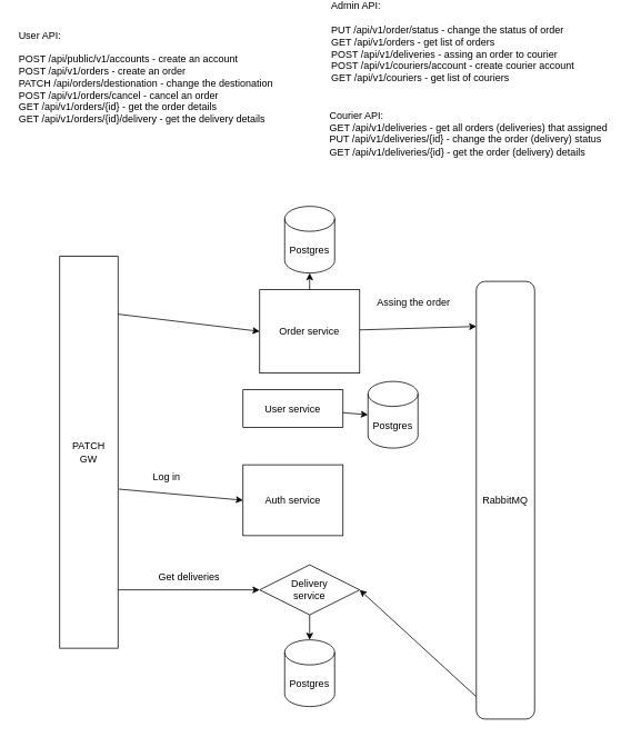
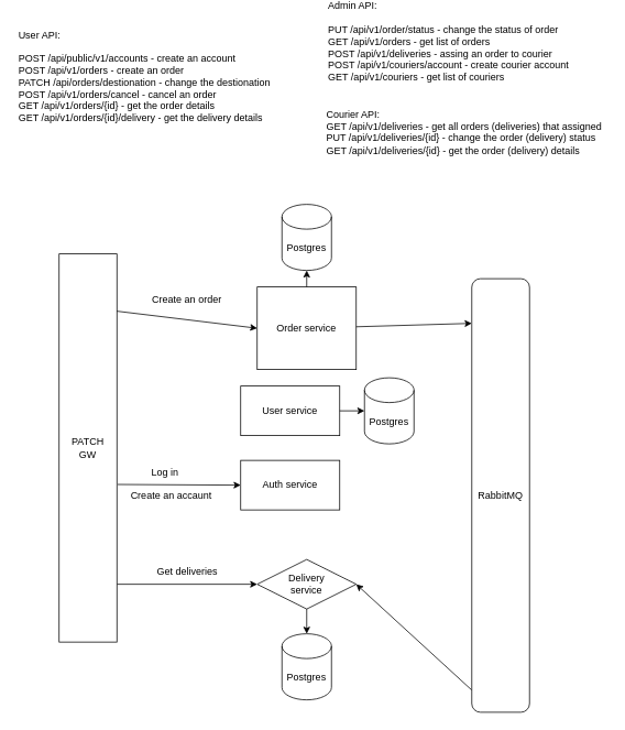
  <mxCell id="0" />
  <mxCell id="1" parent="0" />
  <mxCell id="2" value="Order service" style="rounded=0;whiteSpace=wrap;html=1;" parent="1" vertex="1"><mxGeometry x="311" y="340" width="120" height="100" as="geometry" /></mxCell>
  <mxCell id="3" style="rounded=0;orthogonalLoop=1;jettySize=auto;html=1;entryX=0;entryY=0.5;entryDx=0;entryDy=0;exitX=0.971;exitY=0.147;exitDx=0;exitDy=0;exitPerimeter=0;" parent="1" source="6" target="2" edge="1"><mxGeometry relative="1" as="geometry" /></mxCell>
  <mxCell id="4" style="rounded=0;orthogonalLoop=1;jettySize=auto;html=1;entryX=0;entryY=0.5;entryDx=0;entryDy=0;" parent="1" target="7" edge="1"><mxGeometry relative="1" as="geometry"><mxPoint x="141" y="700" as="sourcePoint" /></mxGeometry></mxCell>
  <mxCell id="5" style="rounded=0;orthogonalLoop=1;jettySize=auto;html=1;entryX=0;entryY=0.5;entryDx=0;entryDy=0;exitX=1.014;exitY=0.594;exitDx=0;exitDy=0;exitPerimeter=0;" parent="1" source="6" target="25" edge="1"><mxGeometry relative="1" as="geometry" /></mxCell>
  <mxCell id="6" value="PATCH&lt;br&gt;GW" style="rounded=0;whiteSpace=wrap;html=1;" parent="1" vertex="1"><mxGeometry x="71" y="300" width="70" height="470" as="geometry" /></mxCell>
  <mxCell id="7" value="Delivery&lt;br&gt;service" style="rhombus;whiteSpace=wrap;html=1;" parent="1" vertex="1"><mxGeometry x="311" y="670" width="120" height="60" as="geometry" /></mxCell>
- <mxCell id="8" value="User service" style="rounded=0;whiteSpace=wrap;html=1;" parent="1" vertex="1"><mxGeometry x="291" y="460" width="120" height="45" as="geometry" /></mxCell>
+ <mxCell id="8" value="User service" style="rounded=0;whiteSpace=wrap;html=1;" parent="1" vertex="1"><mxGeometry x="291" y="460" width="120" height="60" as="geometry" /></mxCell>
  <mxCell id="9" style="rounded=0;orthogonalLoop=1;jettySize=auto;html=1;entryX=1;entryY=0.5;entryDx=0;entryDy=0;exitX=0;exitY=0.949;exitDx=0;exitDy=0;exitPerimeter=0;" parent="1" source="10" target="7" edge="1"><mxGeometry relative="1" as="geometry" /></mxCell>
  <mxCell id="10" value="RabbitMQ" style="rounded=1;whiteSpace=wrap;html=1;" parent="1" vertex="1"><mxGeometry x="571" y="330" width="70" height="525" as="geometry" /></mxCell>
  <mxCell id="11" style="rounded=0;orthogonalLoop=1;jettySize=auto;html=1;entryX=0;entryY=0.103;entryDx=0;entryDy=0;entryPerimeter=0;" parent="1" source="2" target="10" edge="1"><mxGeometry relative="1" as="geometry" /></mxCell>
+ <mxCell id="12" value="&lt;div style=&quot;&quot;&gt;&lt;span style=&quot;background-color: initial;&quot;&gt;Create an accaunt&lt;/span&gt;&lt;/div&gt;&lt;div style=&quot;&quot;&gt;&lt;span style=&quot;background-color: initial;&quot;&gt;&lt;br&gt;&lt;/span&gt;&lt;/div&gt;" style="text;html=1;strokeColor=none;fillColor=none;align=left;verticalAlign=middle;whiteSpace=wrap;rounded=0;" parent="1" vertex="1"><mxGeometry x="156" y="590" width="110" height="20" as="geometry" /></mxCell>
  <mxCell id="13" value="User API:&lt;br&gt;&lt;br&gt;POST /api/public/v1/accounts - create an account&lt;br&gt;POST /api/v1/orders - create an order&lt;br&gt;PATCH /api/orders/destionation - change the destionation&lt;br&gt;POST /api/v1/orders/cancel - cancel an order&lt;br&gt;GET /api/v1/orders/{id} - get the order details&lt;br&gt;GET /api/v1/orders/{id}/delivery - get the delivery details" style="text;html=1;align=left;verticalAlign=middle;resizable=0;points=[];autosize=1;strokeColor=none;fillColor=none;" parent="1" vertex="1"><mxGeometry x="20" y="20" width="330" height="130" as="geometry" /></mxCell>
  <mxCell id="14" value="Admin API:&lt;br&gt;&lt;br&gt;PUT /api/v1/order/status - change the status of order&lt;br&gt;GET /api/v1/orders - get list of orders&lt;br&gt;POST /api/v1/deliveries&amp;nbsp;- assing an order to courier&lt;br&gt;POST /api/v1/couriers/account - create courier account&lt;br&gt;GET /api/v1/couriers - get list of couriers&lt;br&gt;&amp;nbsp;&amp;nbsp;" style="text;html=1;strokeColor=none;fillColor=none;align=left;verticalAlign=middle;whiteSpace=wrap;rounded=0;" parent="1" vertex="1"><mxGeometry x="395" y="30" width="340" height="40" as="geometry" /></mxCell>
  <mxCell id="15" value="&lt;div style=&quot;text-align: left;&quot;&gt;&lt;span style=&quot;background-color: initial;&quot;&gt;Courier API:&lt;/span&gt;&lt;/div&gt;&lt;div style=&quot;text-align: left;&quot;&gt;&lt;span style=&quot;background-color: initial;&quot;&gt;GET /api/v1/deliveries - get all orders (deliveries) that assigned&lt;/span&gt;&lt;/div&gt;&lt;div style=&quot;text-align: left;&quot;&gt;&lt;span style=&quot;background-color: initial;&quot;&gt;PUT /api/v1/deliveries/{id} - change the order (delivery) status&lt;/span&gt;&lt;/div&gt;&lt;div style=&quot;text-align: left;&quot;&gt;&lt;span style=&quot;background-color: initial;&quot;&gt;GET /api/v1/deliveries/{id} - get the order (delivery) details&lt;/span&gt;&lt;/div&gt;&lt;div style=&quot;text-align: left;&quot;&gt;&lt;span style=&quot;background-color: initial;&quot;&gt;&lt;br&gt;&lt;/span&gt;&lt;/div&gt;" style="text;html=1;strokeColor=none;fillColor=none;align=center;verticalAlign=middle;whiteSpace=wrap;rounded=0;" parent="1" vertex="1"><mxGeometry x="389" y="140" width="346" height="40" as="geometry" /></mxCell>
- <mxCell id="17" value="Assing the order" style="text;html=1;strokeColor=none;fillColor=none;align=center;verticalAlign=middle;whiteSpace=wrap;rounded=0;" parent="1" vertex="1"><mxGeometry x="441" y="340" width="110" height="30" as="geometry" /></mxCell>
+ <mxCell id="16" value="Create an order" style="text;html=1;strokeColor=none;fillColor=none;align=center;verticalAlign=middle;whiteSpace=wrap;rounded=0;" parent="1" vertex="1"><mxGeometry x="171" y="340" width="110" height="30" as="geometry" /></mxCell>
  <mxCell id="18" value="Get deliveries" style="text;html=1;strokeColor=none;fillColor=none;align=center;verticalAlign=middle;whiteSpace=wrap;rounded=0;" parent="1" vertex="1"><mxGeometry x="183.5" y="670" width="85" height="30" as="geometry" /></mxCell>
  <mxCell id="19" value="Postgres" style="shape=cylinder3;whiteSpace=wrap;html=1;boundedLbl=1;backgroundOutline=1;size=15;" parent="1" vertex="1"><mxGeometry x="341" y="240" width="60" height="80" as="geometry" /></mxCell>
  <mxCell id="20" style="rounded=0;orthogonalLoop=1;jettySize=auto;html=1;entryX=0.5;entryY=1;entryDx=0;entryDy=0;entryPerimeter=0;" parent="1" source="2" target="19" edge="1"><mxGeometry relative="1" as="geometry" /></mxCell>
  <mxCell id="21" value="Postgres" style="shape=cylinder3;whiteSpace=wrap;html=1;boundedLbl=1;backgroundOutline=1;size=15;" parent="1" vertex="1"><mxGeometry x="441" y="450" width="60" height="80" as="geometry" /></mxCell>
  <mxCell id="22" style="rounded=0;orthogonalLoop=1;jettySize=auto;html=1;entryX=0;entryY=0.5;entryDx=0;entryDy=0;entryPerimeter=0;" parent="1" source="8" target="21" edge="1"><mxGeometry relative="1" as="geometry" /></mxCell>
  <mxCell id="23" value="Postgres" style="shape=cylinder3;whiteSpace=wrap;html=1;boundedLbl=1;backgroundOutline=1;size=15;" parent="1" vertex="1"><mxGeometry x="341" y="760" width="60" height="80" as="geometry" /></mxCell>
  <mxCell id="24" style="rounded=0;orthogonalLoop=1;jettySize=auto;html=1;entryX=0.5;entryY=0;entryDx=0;entryDy=0;entryPerimeter=0;" parent="1" source="7" target="23" edge="1"><mxGeometry relative="1" as="geometry" /></mxCell>
- <mxCell id="25" value="Auth service" style="rounded=0;whiteSpace=wrap;html=1;" parent="1" vertex="1"><mxGeometry x="291" y="550" width="120" height="85" as="geometry" /></mxCell>
+ <mxCell id="25" value="Auth service" style="rounded=0;whiteSpace=wrap;html=1;" parent="1" vertex="1"><mxGeometry x="291" y="550" width="120" height="60" as="geometry" /></mxCell>
  <mxCell id="26" value="&lt;div style=&quot;&quot;&gt;Log in&lt;/div&gt;" style="text;html=1;strokeColor=none;fillColor=none;align=left;verticalAlign=middle;whiteSpace=wrap;rounded=0;" parent="1" vertex="1"><mxGeometry x="181" y="555" width="60" height="20" as="geometry" /></mxCell>
